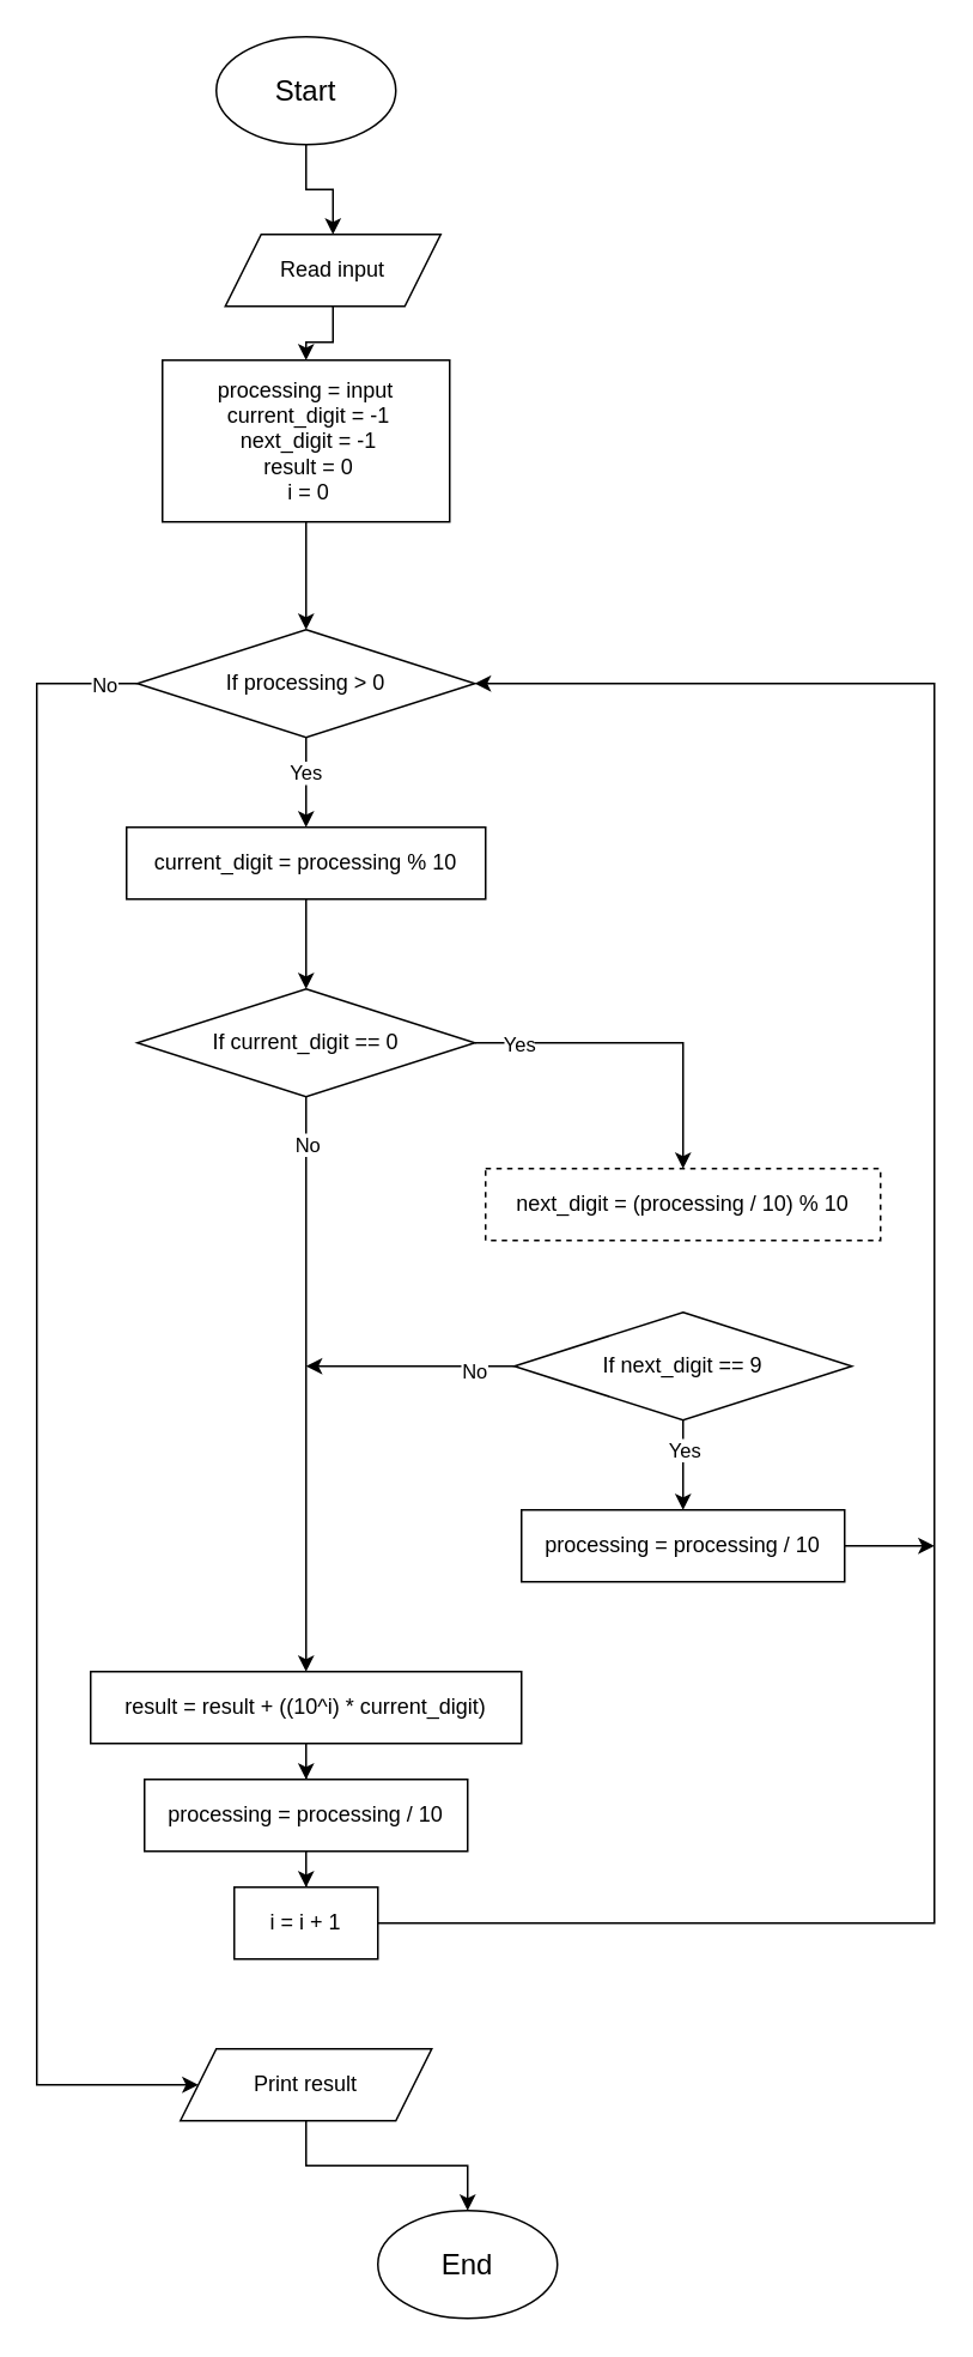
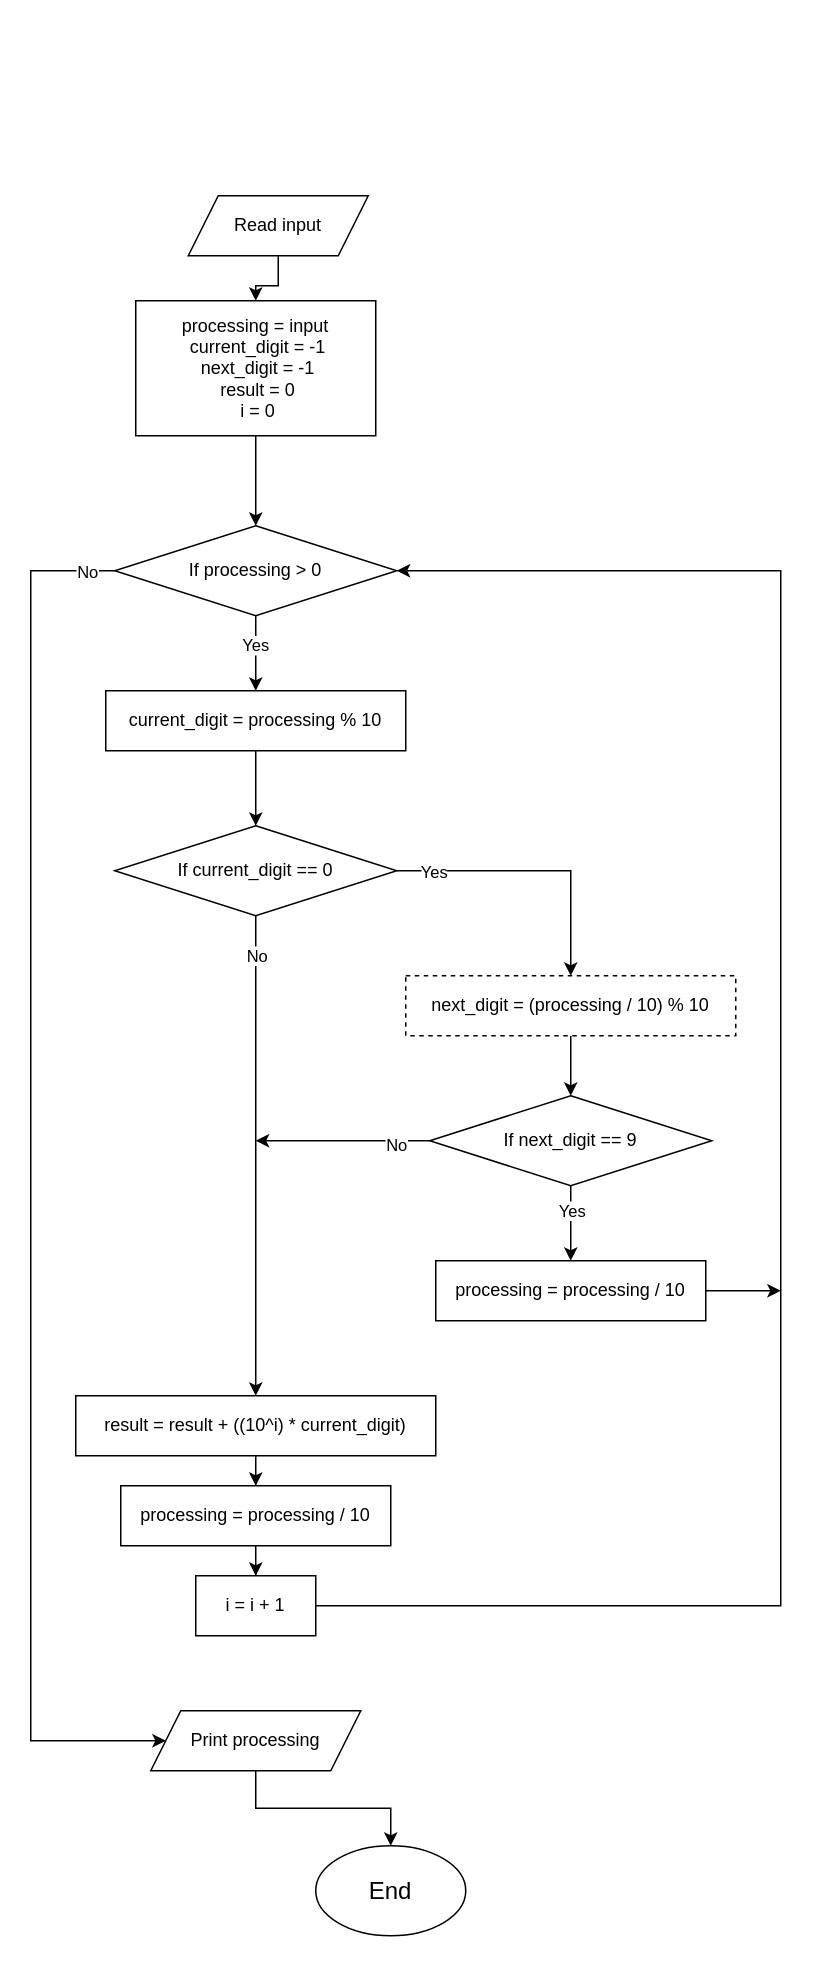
  <mxCell id="0" />
  <mxCell id="1" parent="0" />
- <mxCell id="2" value="" style="edgeStyle=orthogonalEdgeStyle;rounded=0;orthogonalLoop=1;jettySize=auto;html=1;" edge="1" parent="1" source="3" target="6"><mxGeometry relative="1" as="geometry" /></mxCell>
- <mxCell id="3" value="Start" style="ellipse;whiteSpace=wrap;html=1;fontSize=16;" vertex="1" parent="1"><mxGeometry x="120" y="20" width="100" height="60" as="geometry" /></mxCell>
  <mxCell id="4" value="End" style="ellipse;whiteSpace=wrap;html=1;fontSize=16;" vertex="1" parent="1"><mxGeometry x="210" y="1230" width="100" height="60" as="geometry" /></mxCell>
  <mxCell id="5" value="" style="edgeStyle=orthogonalEdgeStyle;rounded=0;orthogonalLoop=1;jettySize=auto;html=1;" edge="1" parent="1" source="6" target="8"><mxGeometry relative="1" as="geometry" /></mxCell>
  <mxCell id="6" value="Read input" style="shape=parallelogram;perimeter=parallelogramPerimeter;whiteSpace=wrap;html=1;fixedSize=1;" vertex="1" parent="1"><mxGeometry x="125" y="130" width="120" height="40" as="geometry" /></mxCell>
  <mxCell id="7" value="" style="edgeStyle=orthogonalEdgeStyle;rounded=0;orthogonalLoop=1;jettySize=auto;html=1;" edge="1" parent="1" source="8" target="13"><mxGeometry relative="1" as="geometry" /></mxCell>
  <mxCell id="8" value="processing = input&lt;div&gt;&amp;nbsp;current_digit = -1&lt;/div&gt;&lt;div&gt;&amp;nbsp;next_digit = -1&lt;/div&gt;&lt;div&gt;&amp;nbsp;result = 0&lt;/div&gt;&lt;div&gt;&amp;nbsp;i = 0&lt;/div&gt;" style="rounded=0;whiteSpace=wrap;html=1;" vertex="1" parent="1"><mxGeometry x="90" y="200" width="160" height="90" as="geometry" /></mxCell>
  <mxCell id="9" value="" style="edgeStyle=orthogonalEdgeStyle;rounded=0;orthogonalLoop=1;jettySize=auto;html=1;" edge="1" parent="1" source="13" target="15"><mxGeometry relative="1" as="geometry" /></mxCell>
  <mxCell id="10" value="Yes" style="edgeLabel;html=1;align=center;verticalAlign=middle;resizable=0;points=[];" vertex="1" connectable="0" parent="9"><mxGeometry x="-0.232" y="-1" relative="1" as="geometry"><mxPoint as="offset" /></mxGeometry></mxCell>
  <mxCell id="11" style="edgeStyle=orthogonalEdgeStyle;rounded=0;orthogonalLoop=1;jettySize=auto;html=1;entryX=0;entryY=0.5;entryDx=0;entryDy=0;" edge="1" parent="1" source="13" target="37"><mxGeometry relative="1" as="geometry"><mxPoint x="20" y="1190" as="targetPoint" /><Array as="points"><mxPoint x="20" y="380" /><mxPoint x="20" y="1160" /></Array></mxGeometry></mxCell>
  <mxCell id="12" value="No" style="edgeLabel;html=1;align=center;verticalAlign=middle;resizable=0;points=[];" vertex="1" connectable="0" parent="11"><mxGeometry x="-0.96" relative="1" as="geometry"><mxPoint as="offset" /></mxGeometry></mxCell>
  <mxCell id="13" value="&lt;div&gt;If processing &amp;gt; 0&lt;/div&gt;" style="rhombus;whiteSpace=wrap;html=1;" vertex="1" parent="1"><mxGeometry x="76" y="350" width="188" height="60" as="geometry" /></mxCell>
  <mxCell id="14" value="" style="edgeStyle=orthogonalEdgeStyle;rounded=0;orthogonalLoop=1;jettySize=auto;html=1;" edge="1" parent="1" source="15" target="20"><mxGeometry relative="1" as="geometry" /></mxCell>
  <mxCell id="15" value="current_digit = processing % 10" style="rounded=0;whiteSpace=wrap;html=1;" vertex="1" parent="1"><mxGeometry x="70" y="460" width="200" height="40" as="geometry" /></mxCell>
  <mxCell id="16" style="edgeStyle=orthogonalEdgeStyle;rounded=0;orthogonalLoop=1;jettySize=auto;html=1;entryX=0.5;entryY=0;entryDx=0;entryDy=0;" edge="1" parent="1" source="20" target="31"><mxGeometry relative="1" as="geometry" /></mxCell>
  <mxCell id="17" value="No" style="edgeLabel;html=1;align=center;verticalAlign=middle;resizable=0;points=[];" vertex="1" connectable="0" parent="16"><mxGeometry x="-0.84" relative="1" as="geometry"><mxPoint as="offset" /></mxGeometry></mxCell>
  <mxCell id="18" style="edgeStyle=orthogonalEdgeStyle;rounded=0;orthogonalLoop=1;jettySize=auto;html=1;" edge="1" parent="1" source="20" target="22"><mxGeometry relative="1" as="geometry" /></mxCell>
  <mxCell id="19" value="Yes" style="edgeLabel;html=1;align=center;verticalAlign=middle;resizable=0;points=[];" vertex="1" connectable="0" parent="18"><mxGeometry x="-0.744" relative="1" as="geometry"><mxPoint as="offset" /></mxGeometry></mxCell>
  <mxCell id="20" value="&lt;div&gt;If current_digit == 0&lt;/div&gt;" style="rhombus;whiteSpace=wrap;html=1;" vertex="1" parent="1"><mxGeometry x="76" y="550" width="188" height="60" as="geometry" /></mxCell>
+ <mxCell id="21" value="" style="edgeStyle=orthogonalEdgeStyle;rounded=0;orthogonalLoop=1;jettySize=auto;html=1;" edge="1" parent="1" source="22" target="27"><mxGeometry relative="1" as="geometry" /></mxCell>
  <mxCell id="22" value="next_digit = (processing / 10) % 10" style="rounded=0;whiteSpace=wrap;html=1;dashed=1;" vertex="1" parent="1"><mxGeometry x="270" y="650" width="220" height="40" as="geometry" /></mxCell>
  <mxCell id="23" value="" style="edgeStyle=orthogonalEdgeStyle;rounded=0;orthogonalLoop=1;jettySize=auto;html=1;" edge="1" parent="1" source="27" target="29"><mxGeometry relative="1" as="geometry" /></mxCell>
  <mxCell id="24" value="Yes" style="edgeLabel;html=1;align=center;verticalAlign=middle;resizable=0;points=[];" vertex="1" connectable="0" parent="23"><mxGeometry x="-0.36" relative="1" as="geometry"><mxPoint as="offset" /></mxGeometry></mxCell>
  <mxCell id="25" style="edgeStyle=orthogonalEdgeStyle;rounded=0;orthogonalLoop=1;jettySize=auto;html=1;" edge="1" parent="1" source="27"><mxGeometry relative="1" as="geometry"><mxPoint x="170" y="760" as="targetPoint" /></mxGeometry></mxCell>
  <mxCell id="26" value="No" style="edgeLabel;html=1;align=center;verticalAlign=middle;resizable=0;points=[];" vertex="1" connectable="0" parent="25"><mxGeometry x="-0.605" y="2" relative="1" as="geometry"><mxPoint as="offset" /></mxGeometry></mxCell>
  <mxCell id="27" value="&lt;div&gt;If next_digit == 9&lt;/div&gt;" style="rhombus;whiteSpace=wrap;html=1;" vertex="1" parent="1"><mxGeometry x="286" y="730" width="188" height="60" as="geometry" /></mxCell>
  <mxCell id="28" style="edgeStyle=orthogonalEdgeStyle;rounded=0;orthogonalLoop=1;jettySize=auto;html=1;" edge="1" parent="1" source="29"><mxGeometry relative="1" as="geometry"><mxPoint x="520" y="860" as="targetPoint" /></mxGeometry></mxCell>
  <mxCell id="29" value="processing = processing / 10" style="rounded=0;whiteSpace=wrap;html=1;" vertex="1" parent="1"><mxGeometry x="290" y="840" width="180" height="40" as="geometry" /></mxCell>
  <mxCell id="30" style="edgeStyle=orthogonalEdgeStyle;rounded=0;orthogonalLoop=1;jettySize=auto;html=1;entryX=0.5;entryY=0;entryDx=0;entryDy=0;" edge="1" parent="1" source="31" target="33"><mxGeometry relative="1" as="geometry" /></mxCell>
  <mxCell id="31" value="result = result + ((10^i) * current_digit)" style="rounded=0;whiteSpace=wrap;html=1;" vertex="1" parent="1"><mxGeometry x="50" y="930" width="240" height="40" as="geometry" /></mxCell>
  <mxCell id="32" style="edgeStyle=orthogonalEdgeStyle;rounded=0;orthogonalLoop=1;jettySize=auto;html=1;entryX=0.5;entryY=0;entryDx=0;entryDy=0;" edge="1" parent="1" source="33" target="35"><mxGeometry relative="1" as="geometry" /></mxCell>
  <mxCell id="33" value="processing = processing / 10" style="rounded=0;whiteSpace=wrap;html=1;" vertex="1" parent="1"><mxGeometry x="80" y="990" width="180" height="40" as="geometry" /></mxCell>
  <mxCell id="34" style="edgeStyle=orthogonalEdgeStyle;rounded=0;orthogonalLoop=1;jettySize=auto;html=1;entryX=1;entryY=0.5;entryDx=0;entryDy=0;" edge="1" parent="1" source="35" target="13"><mxGeometry relative="1" as="geometry"><mxPoint x="520" y="370" as="targetPoint" /><Array as="points"><mxPoint x="520" y="1070" /><mxPoint x="520" y="380" /></Array></mxGeometry></mxCell>
  <mxCell id="35" value="i = i + 1" style="rounded=0;whiteSpace=wrap;html=1;" vertex="1" parent="1"><mxGeometry x="130" y="1050" width="80" height="40" as="geometry" /></mxCell>
  <mxCell id="36" value="" style="edgeStyle=orthogonalEdgeStyle;rounded=0;orthogonalLoop=1;jettySize=auto;html=1;" edge="1" parent="1" source="37" target="4"><mxGeometry relative="1" as="geometry" /></mxCell>
- <mxCell id="37" value="Print result" style="shape=parallelogram;perimeter=parallelogramPerimeter;whiteSpace=wrap;html=1;fixedSize=1;" vertex="1" parent="1"><mxGeometry x="100" y="1140" width="140" height="40" as="geometry" /></mxCell>
+ <mxCell id="37" value="Print processing" style="shape=parallelogram;perimeter=parallelogramPerimeter;whiteSpace=wrap;html=1;fixedSize=1;" vertex="1" parent="1"><mxGeometry x="100" y="1140" width="140" height="40" as="geometry" /></mxCell>
